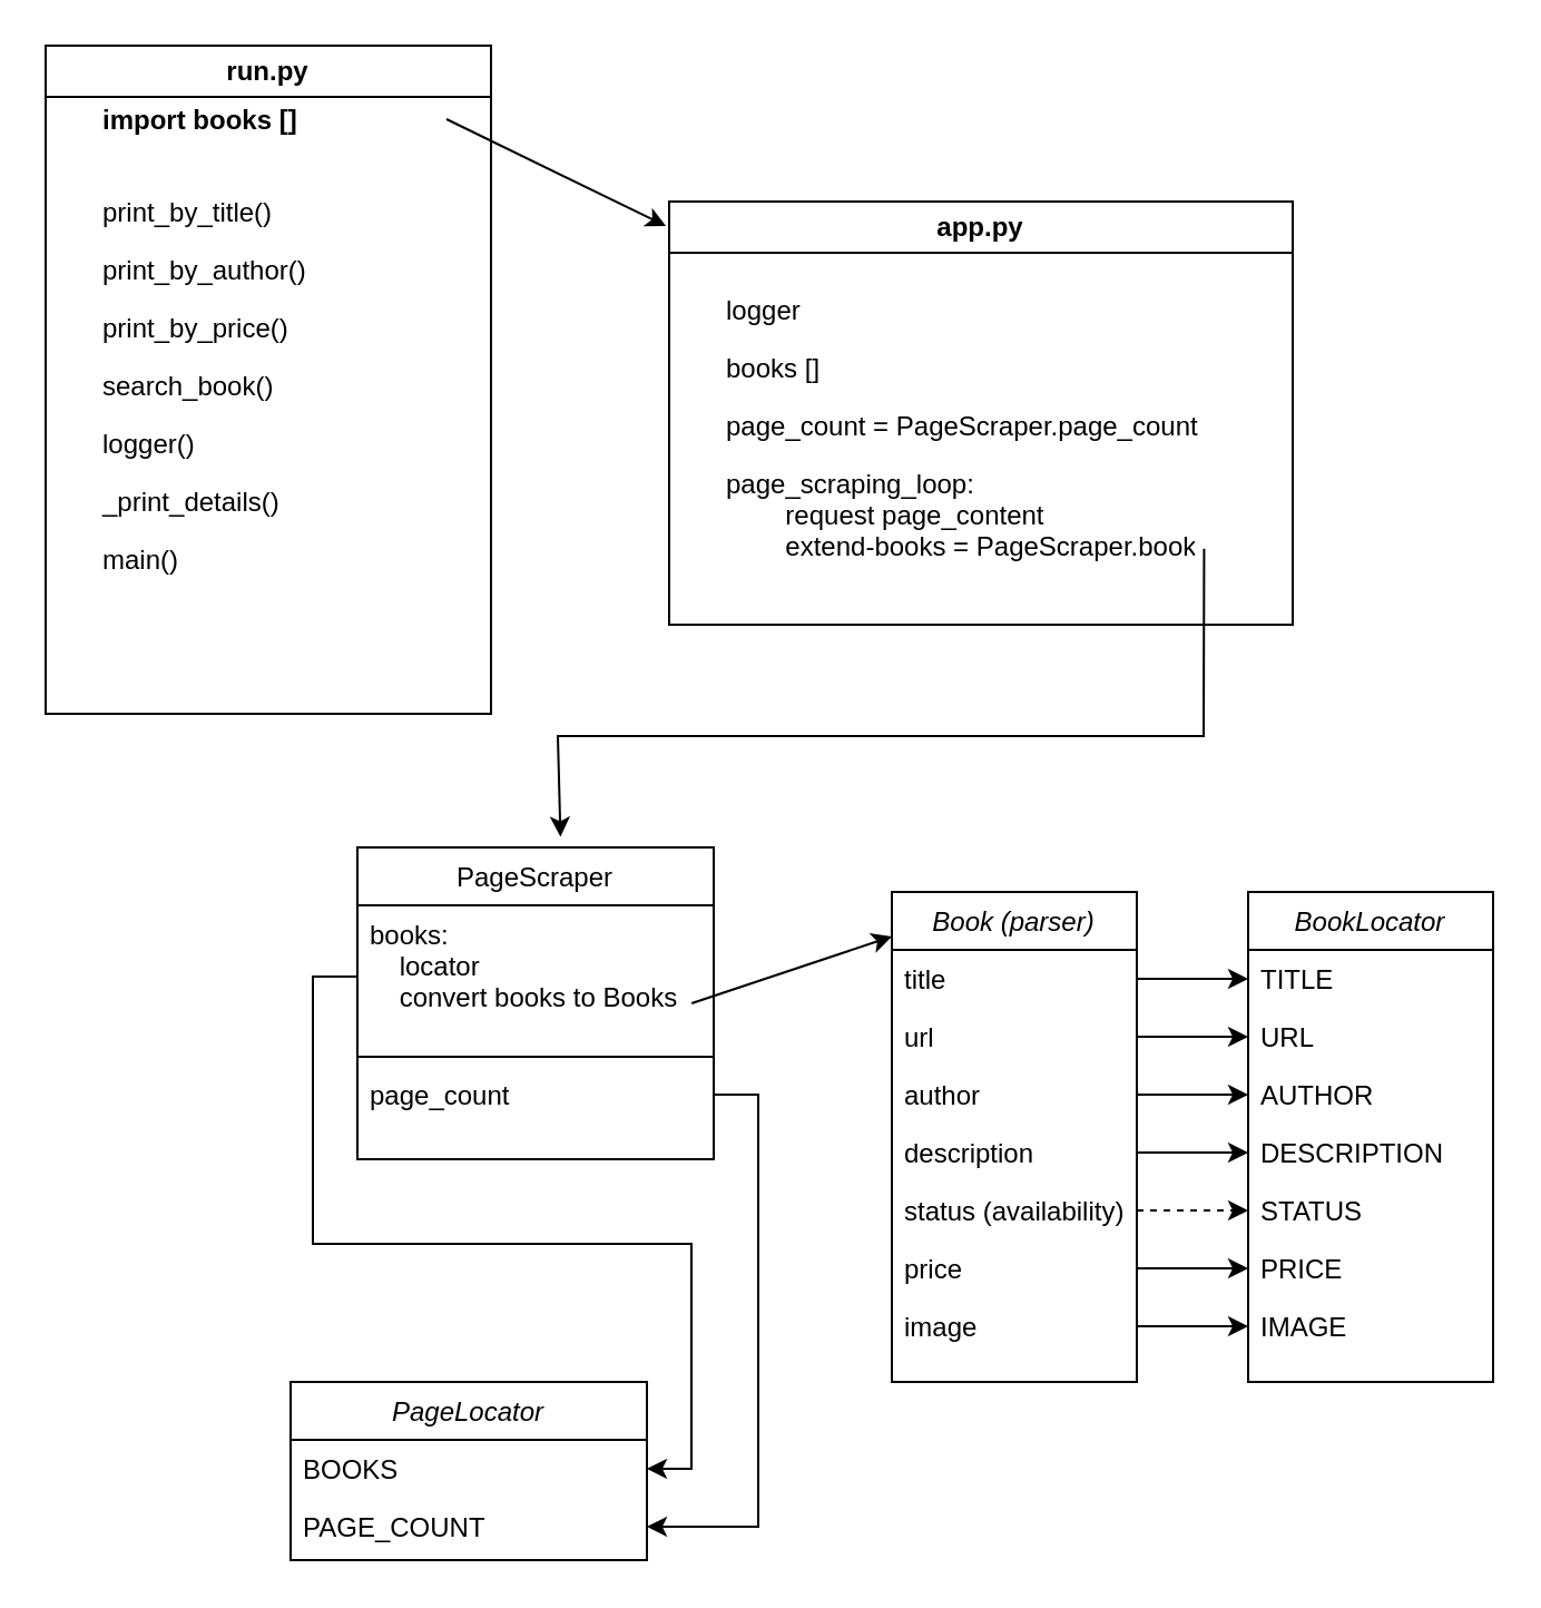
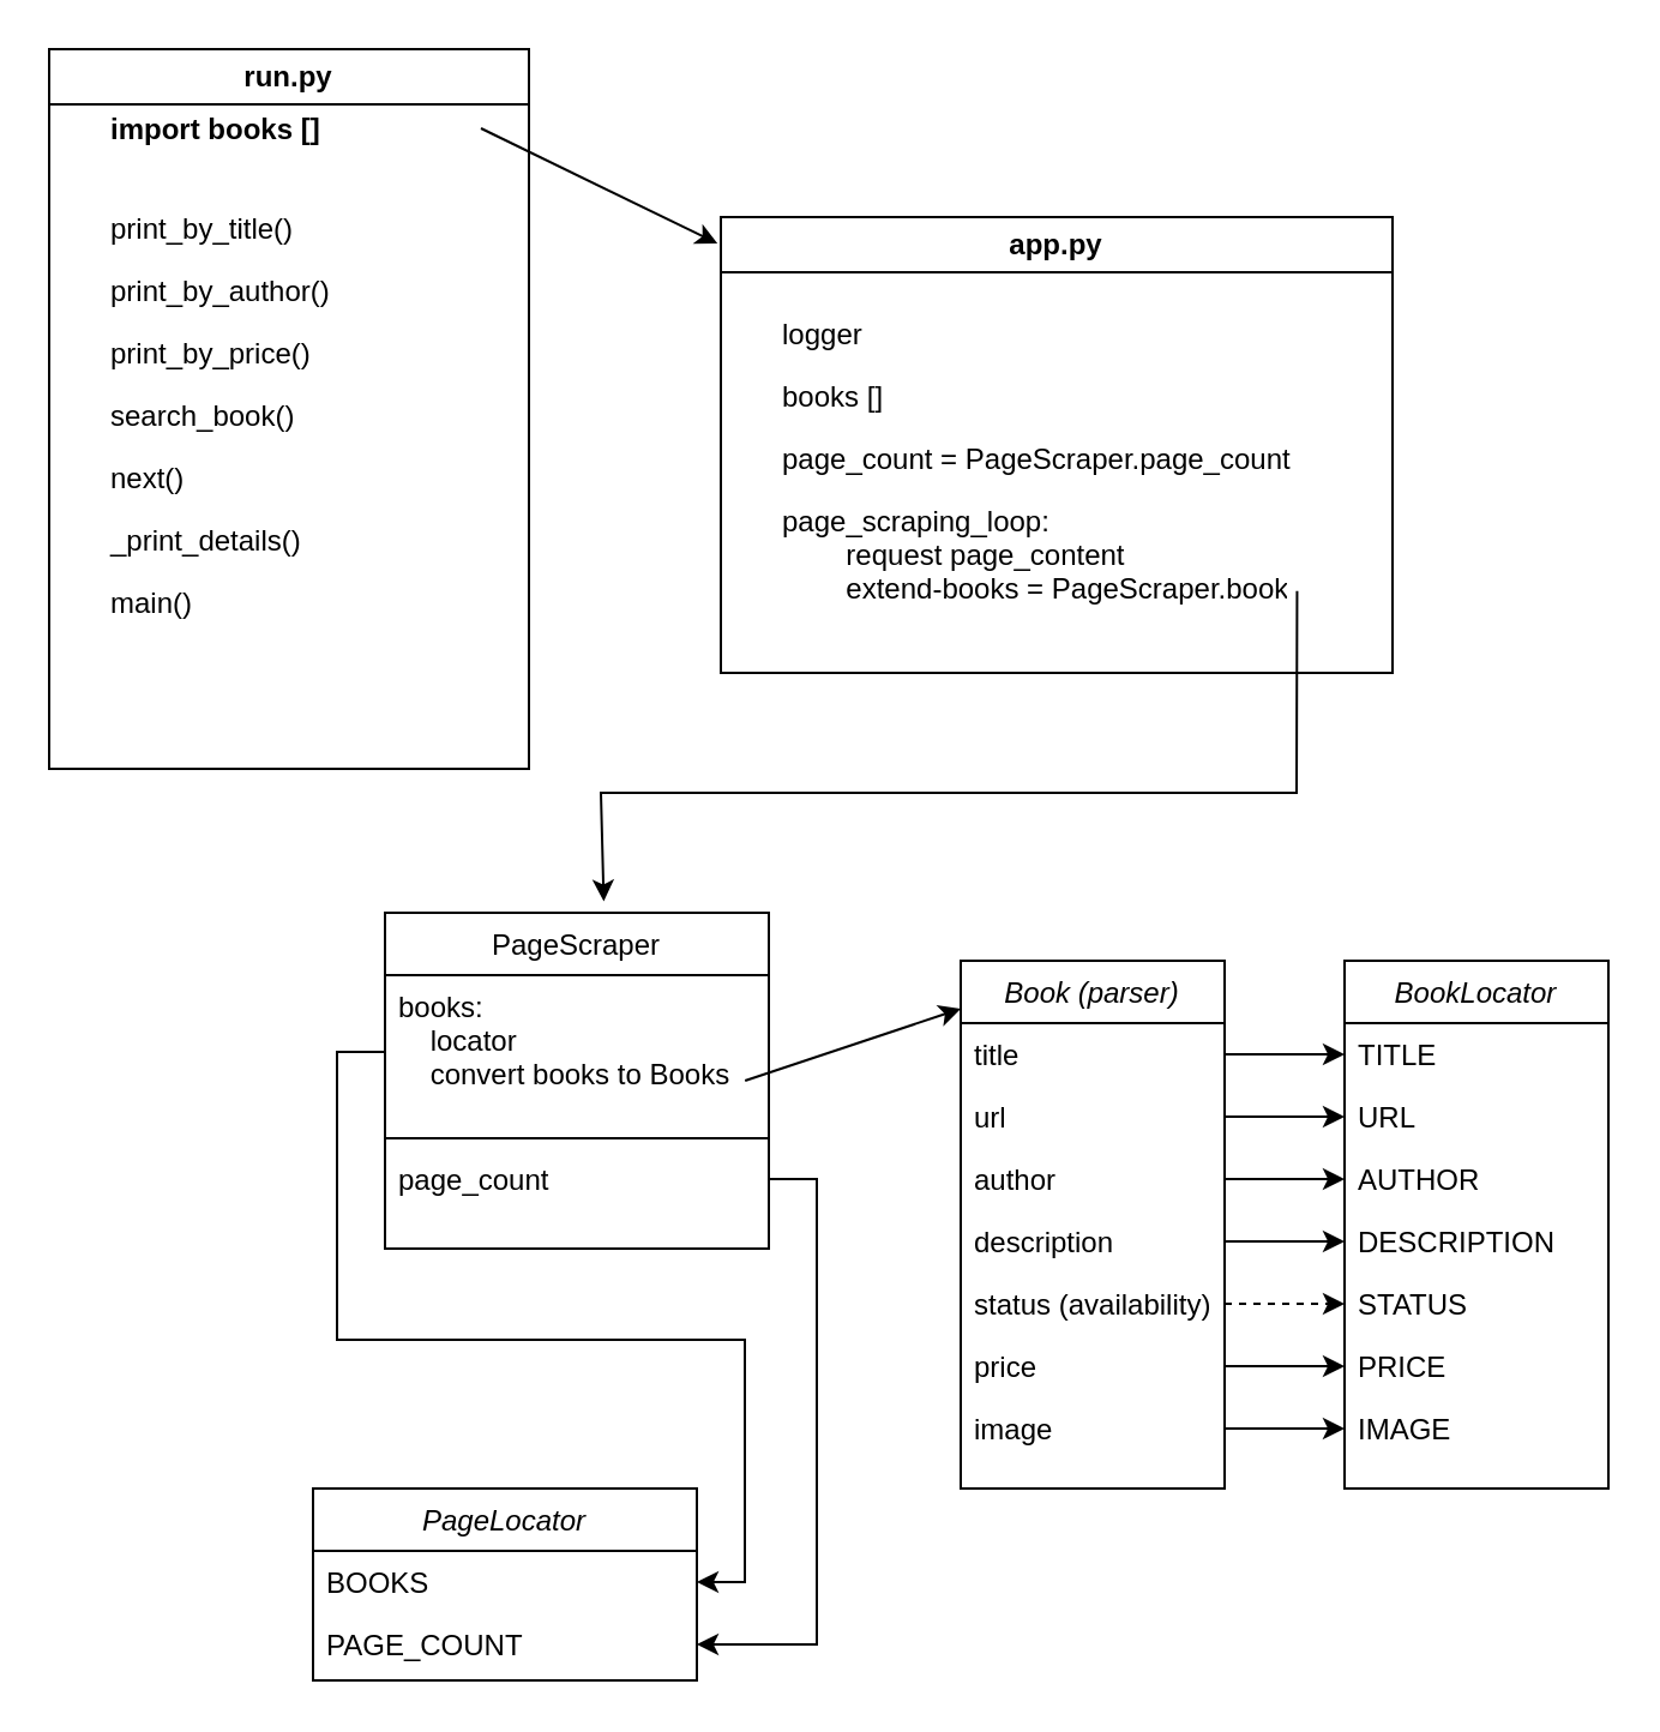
  <mxCell id="0" />
  <mxCell id="1" parent="0" />
  <mxCell id="2" value="Book (parser)" style="swimlane;fontStyle=2;align=center;verticalAlign=top;childLayout=stackLayout;horizontal=1;startSize=26;horizontalStack=0;resizeParent=1;resizeLast=0;collapsible=1;marginBottom=0;rounded=0;shadow=0;strokeWidth=1;" parent="1" vertex="1"><mxGeometry x="400" y="400" width="110" height="220" as="geometry"><mxRectangle x="230" y="140" width="160" height="26" as="alternateBounds" /></mxGeometry></mxCell>
  <mxCell id="3" value="title" style="text;align=left;verticalAlign=top;spacingLeft=4;spacingRight=4;overflow=hidden;rotatable=0;points=[[0,0.5],[1,0.5]];portConstraint=eastwest;" parent="2" vertex="1"><mxGeometry y="26" width="110" height="26" as="geometry" /></mxCell>
  <mxCell id="4" value="url" style="text;align=left;verticalAlign=top;spacingLeft=4;spacingRight=4;overflow=hidden;rotatable=0;points=[[0,0.5],[1,0.5]];portConstraint=eastwest;rounded=0;shadow=0;html=0;" parent="2" vertex="1"><mxGeometry y="52" width="110" height="26" as="geometry" /></mxCell>
  <mxCell id="5" value="author" style="text;align=left;verticalAlign=top;spacingLeft=4;spacingRight=4;overflow=hidden;rotatable=0;points=[[0,0.5],[1,0.5]];portConstraint=eastwest;rounded=0;shadow=0;html=0;" parent="2" vertex="1"><mxGeometry y="78" width="110" height="26" as="geometry" /></mxCell>
  <mxCell id="6" value="description" style="text;align=left;verticalAlign=top;spacingLeft=4;spacingRight=4;overflow=hidden;rotatable=0;points=[[0,0.5],[1,0.5]];portConstraint=eastwest;rounded=0;shadow=0;html=0;" vertex="1" parent="2"><mxGeometry y="104" width="110" height="26" as="geometry" /></mxCell>
  <mxCell id="7" value="status (availability)" style="text;align=left;verticalAlign=top;spacingLeft=4;spacingRight=4;overflow=hidden;rotatable=0;points=[[0,0.5],[1,0.5]];portConstraint=eastwest;rounded=0;shadow=0;html=0;" vertex="1" parent="2"><mxGeometry y="130" width="110" height="26" as="geometry" /></mxCell>
  <mxCell id="8" value="price" style="text;align=left;verticalAlign=top;spacingLeft=4;spacingRight=4;overflow=hidden;rotatable=0;points=[[0,0.5],[1,0.5]];portConstraint=eastwest;rounded=0;shadow=0;html=0;" vertex="1" parent="2"><mxGeometry y="156" width="110" height="26" as="geometry" /></mxCell>
  <mxCell id="9" value="image" style="text;align=left;verticalAlign=top;spacingLeft=4;spacingRight=4;overflow=hidden;rotatable=0;points=[[0,0.5],[1,0.5]];portConstraint=eastwest;rounded=0;shadow=0;html=0;" vertex="1" parent="2"><mxGeometry y="182" width="110" height="26" as="geometry" /></mxCell>
  <mxCell id="10" value="PageScraper" style="swimlane;fontStyle=0;align=center;verticalAlign=top;childLayout=stackLayout;horizontal=1;startSize=26;horizontalStack=0;resizeParent=1;resizeLast=0;collapsible=1;marginBottom=0;rounded=0;shadow=0;strokeWidth=1;" parent="1" vertex="1"><mxGeometry x="160" y="380" width="160" height="140" as="geometry"><mxRectangle x="550" y="140" width="160" height="26" as="alternateBounds" /></mxGeometry></mxCell>
  <mxCell id="11" value="books:&#10;    locator&#10;    convert books to Books" style="text;align=left;verticalAlign=top;spacingLeft=4;spacingRight=4;overflow=hidden;rotatable=0;points=[[0,0.5],[1,0.5]];portConstraint=eastwest;rounded=0;shadow=0;html=0;" parent="10" vertex="1"><mxGeometry y="26" width="160" height="64" as="geometry" /></mxCell>
  <mxCell id="12" value="" style="line;html=1;strokeWidth=1;align=left;verticalAlign=middle;spacingTop=-1;spacingLeft=3;spacingRight=3;rotatable=0;labelPosition=right;points=[];portConstraint=eastwest;" parent="10" vertex="1"><mxGeometry y="90" width="160" height="8" as="geometry" /></mxCell>
  <mxCell id="13" value="page_count&#10;" style="text;align=left;verticalAlign=top;spacingLeft=4;spacingRight=4;overflow=hidden;rotatable=0;points=[[0,0.5],[1,0.5]];portConstraint=eastwest;" parent="10" vertex="1"><mxGeometry y="98" width="160" height="26" as="geometry" /></mxCell>
  <mxCell id="14" value="BookLocator" style="swimlane;fontStyle=2;align=center;verticalAlign=top;childLayout=stackLayout;horizontal=1;startSize=26;horizontalStack=0;resizeParent=1;resizeLast=0;collapsible=1;marginBottom=0;rounded=0;shadow=0;strokeWidth=1;" vertex="1" parent="1"><mxGeometry x="560" y="400" width="110" height="220" as="geometry"><mxRectangle x="230" y="140" width="160" height="26" as="alternateBounds" /></mxGeometry></mxCell>
  <mxCell id="15" value="TITLE" style="text;align=left;verticalAlign=top;spacingLeft=4;spacingRight=4;overflow=hidden;rotatable=0;points=[[0,0.5],[1,0.5]];portConstraint=eastwest;" vertex="1" parent="14"><mxGeometry y="26" width="110" height="26" as="geometry" /></mxCell>
  <mxCell id="16" value="URL" style="text;align=left;verticalAlign=top;spacingLeft=4;spacingRight=4;overflow=hidden;rotatable=0;points=[[0,0.5],[1,0.5]];portConstraint=eastwest;rounded=0;shadow=0;html=0;" vertex="1" parent="14"><mxGeometry y="52" width="110" height="26" as="geometry" /></mxCell>
  <mxCell id="17" value="AUTHOR" style="text;align=left;verticalAlign=top;spacingLeft=4;spacingRight=4;overflow=hidden;rotatable=0;points=[[0,0.5],[1,0.5]];portConstraint=eastwest;rounded=0;shadow=0;html=0;" vertex="1" parent="14"><mxGeometry y="78" width="110" height="26" as="geometry" /></mxCell>
  <mxCell id="18" value="DESCRIPTION" style="text;align=left;verticalAlign=top;spacingLeft=4;spacingRight=4;overflow=hidden;rotatable=0;points=[[0,0.5],[1,0.5]];portConstraint=eastwest;rounded=0;shadow=0;html=0;" vertex="1" parent="14"><mxGeometry y="104" width="110" height="26" as="geometry" /></mxCell>
  <mxCell id="19" value="STATUS" style="text;align=left;verticalAlign=top;spacingLeft=4;spacingRight=4;overflow=hidden;rotatable=0;points=[[0,0.5],[1,0.5]];portConstraint=eastwest;rounded=0;shadow=0;html=0;" vertex="1" parent="14"><mxGeometry y="130" width="110" height="26" as="geometry" /></mxCell>
  <mxCell id="20" value="PRICE" style="text;align=left;verticalAlign=top;spacingLeft=4;spacingRight=4;overflow=hidden;rotatable=0;points=[[0,0.5],[1,0.5]];portConstraint=eastwest;rounded=0;shadow=0;html=0;" vertex="1" parent="14"><mxGeometry y="156" width="110" height="26" as="geometry" /></mxCell>
  <mxCell id="21" value="IMAGE" style="text;align=left;verticalAlign=top;spacingLeft=4;spacingRight=4;overflow=hidden;rotatable=0;points=[[0,0.5],[1,0.5]];portConstraint=eastwest;rounded=0;shadow=0;html=0;" vertex="1" parent="14"><mxGeometry y="182" width="110" height="26" as="geometry" /></mxCell>
  <mxCell id="22" value="run.py" style="swimlane;whiteSpace=wrap;html=1;" vertex="1" parent="1"><mxGeometry x="20" y="20" width="200" height="300" as="geometry" /></mxCell>
  <mxCell id="23" value="print_by_title()" style="text;align=left;verticalAlign=top;spacingLeft=4;spacingRight=4;overflow=hidden;rotatable=0;points=[[0,0.5],[1,0.5]];portConstraint=eastwest;rounded=0;shadow=0;html=0;spacingTop=0;strokeWidth=1;perimeterSpacing=0;" vertex="1" parent="22"><mxGeometry x="20" y="61.5" width="160" height="26" as="geometry" /></mxCell>
  <mxCell id="24" value="print_by_author()" style="text;align=left;verticalAlign=top;spacingLeft=4;spacingRight=4;overflow=hidden;rotatable=0;points=[[0,0.5],[1,0.5]];portConstraint=eastwest;rounded=0;shadow=0;html=0;spacingTop=0;strokeWidth=1;perimeterSpacing=0;" vertex="1" parent="22"><mxGeometry x="20" y="87.5" width="160" height="26" as="geometry" /></mxCell>
  <mxCell id="25" value="print_by_price()" style="text;align=left;verticalAlign=top;spacingLeft=4;spacingRight=4;overflow=hidden;rotatable=0;points=[[0,0.5],[1,0.5]];portConstraint=eastwest;rounded=0;shadow=0;html=0;spacingTop=0;strokeWidth=1;perimeterSpacing=0;" vertex="1" parent="22"><mxGeometry x="20" y="113.5" width="160" height="26" as="geometry" /></mxCell>
  <mxCell id="26" value="search_book()" style="text;align=left;verticalAlign=top;spacingLeft=4;spacingRight=4;overflow=hidden;rotatable=0;points=[[0,0.5],[1,0.5]];portConstraint=eastwest;rounded=0;shadow=0;html=0;spacingTop=0;strokeWidth=1;perimeterSpacing=0;" vertex="1" parent="22"><mxGeometry x="20" y="139.5" width="160" height="26" as="geometry" /></mxCell>
- <mxCell id="27" value="logger()" style="text;align=left;verticalAlign=top;spacingLeft=4;spacingRight=4;overflow=hidden;rotatable=0;points=[[0,0.5],[1,0.5]];portConstraint=eastwest;rounded=0;shadow=0;html=0;spacingTop=0;strokeWidth=1;perimeterSpacing=0;" vertex="1" parent="22"><mxGeometry x="20" y="165.5" width="160" height="26" as="geometry" /></mxCell>
+ <mxCell id="27" value="next()" style="text;align=left;verticalAlign=top;spacingLeft=4;spacingRight=4;overflow=hidden;rotatable=0;points=[[0,0.5],[1,0.5]];portConstraint=eastwest;rounded=0;shadow=0;html=0;spacingTop=0;strokeWidth=1;perimeterSpacing=0;" vertex="1" parent="22"><mxGeometry x="20" y="165.5" width="160" height="26" as="geometry" /></mxCell>
  <mxCell id="28" value="_print_details()" style="text;align=left;verticalAlign=top;spacingLeft=4;spacingRight=4;overflow=hidden;rotatable=0;points=[[0,0.5],[1,0.5]];portConstraint=eastwest;rounded=0;shadow=0;html=0;spacingTop=0;strokeWidth=1;perimeterSpacing=0;" vertex="1" parent="22"><mxGeometry x="20" y="191.5" width="160" height="26" as="geometry" /></mxCell>
  <mxCell id="29" value="main()" style="text;align=left;verticalAlign=top;spacingLeft=4;spacingRight=4;overflow=hidden;rotatable=0;points=[[0,0.5],[1,0.5]];portConstraint=eastwest;rounded=0;shadow=0;html=0;spacingTop=0;strokeWidth=1;perimeterSpacing=0;" vertex="1" parent="22"><mxGeometry x="20" y="217.5" width="160" height="26" as="geometry" /></mxCell>
  <mxCell id="30" value="import books []" style="text;align=left;verticalAlign=top;spacingLeft=4;spacingRight=4;overflow=hidden;rotatable=0;points=[[0,0.5],[1,0.5]];portConstraint=eastwest;rounded=0;shadow=0;html=0;spacingTop=0;strokeWidth=1;perimeterSpacing=0;fontStyle=1" vertex="1" parent="22"><mxGeometry x="20" y="20" width="160" height="26" as="geometry" /></mxCell>
  <mxCell id="31" value="app.py" style="swimlane;whiteSpace=wrap;html=1;" vertex="1" parent="1"><mxGeometry x="300" y="90" width="280" height="190" as="geometry" /></mxCell>
  <mxCell id="32" value="books []" style="text;align=left;verticalAlign=top;spacingLeft=4;spacingRight=4;overflow=hidden;rotatable=0;points=[[0,0.5],[1,0.5]];portConstraint=eastwest;rounded=0;shadow=0;html=0;spacingTop=0;strokeWidth=1;perimeterSpacing=0;" vertex="1" parent="31"><mxGeometry x="20" y="61.5" width="160" height="26" as="geometry" /></mxCell>
  <mxCell id="33" value="page_count = PageScraper.page_count " style="text;align=left;verticalAlign=top;spacingLeft=4;spacingRight=4;overflow=hidden;rotatable=0;points=[[0,0.5],[1,0.5]];portConstraint=eastwest;rounded=0;shadow=0;html=0;spacingTop=0;strokeWidth=1;perimeterSpacing=0;" vertex="1" parent="31"><mxGeometry x="20" y="87.5" width="230" height="26" as="geometry" /></mxCell>
  <mxCell id="34" value="page_scraping_loop:&#10;        request page_content&#10;        extend-books = PageScraper.books" style="text;align=left;verticalAlign=top;spacingLeft=4;spacingRight=4;overflow=hidden;rotatable=0;points=[[0,0.5],[1,0.5]];portConstraint=eastwest;rounded=0;shadow=0;html=0;spacingTop=0;strokeWidth=1;perimeterSpacing=0;" vertex="1" parent="31"><mxGeometry x="20" y="113.5" width="220" height="126.5" as="geometry" /></mxCell>
  <mxCell id="35" value="logger" style="text;align=left;verticalAlign=top;spacingLeft=4;spacingRight=4;overflow=hidden;rotatable=0;points=[[0,0.5],[1,0.5]];portConstraint=eastwest;rounded=0;shadow=0;html=0;spacingTop=0;strokeWidth=1;perimeterSpacing=0;" vertex="1" parent="31"><mxGeometry x="20" y="35.5" width="160" height="26" as="geometry" /></mxCell>
  <mxCell id="36" value="" style="endArrow=classic;html=1;rounded=0;" edge="1" parent="1" source="3" target="15"><mxGeometry width="50" height="50" relative="1" as="geometry"><mxPoint x="250" y="440" as="sourcePoint" /><mxPoint x="300" y="440" as="targetPoint" /></mxGeometry></mxCell>
  <mxCell id="37" value="" style="endArrow=classic;html=1;rounded=0;" edge="1" parent="1" source="4" target="16"><mxGeometry width="50" height="50" relative="1" as="geometry"><mxPoint x="520" y="449" as="sourcePoint" /><mxPoint x="570" y="449" as="targetPoint" /></mxGeometry></mxCell>
  <mxCell id="38" value="" style="endArrow=classic;html=1;rounded=0;" edge="1" parent="1" source="5" target="17"><mxGeometry width="50" height="50" relative="1" as="geometry"><mxPoint x="520" y="475" as="sourcePoint" /><mxPoint x="570" y="475" as="targetPoint" /></mxGeometry></mxCell>
  <mxCell id="39" value="PageLocator" style="swimlane;fontStyle=2;align=center;verticalAlign=top;childLayout=stackLayout;horizontal=1;startSize=26;horizontalStack=0;resizeParent=1;resizeLast=0;collapsible=1;marginBottom=0;rounded=0;shadow=0;strokeWidth=1;" vertex="1" parent="1"><mxGeometry x="130" y="620" width="160" height="80" as="geometry"><mxRectangle x="230" y="140" width="160" height="26" as="alternateBounds" /></mxGeometry></mxCell>
  <mxCell id="40" value="BOOKS" style="text;align=left;verticalAlign=top;spacingLeft=4;spacingRight=4;overflow=hidden;rotatable=0;points=[[0,0.5],[1,0.5]];portConstraint=eastwest;" vertex="1" parent="39"><mxGeometry y="26" width="160" height="26" as="geometry" /></mxCell>
  <mxCell id="41" value="PAGE_COUNT" style="text;align=left;verticalAlign=top;spacingLeft=4;spacingRight=4;overflow=hidden;rotatable=0;points=[[0,0.5],[1,0.5]];portConstraint=eastwest;rounded=0;shadow=0;html=0;" vertex="1" parent="39"><mxGeometry y="52" width="160" height="26" as="geometry" /></mxCell>
  <mxCell id="42" value="" style="endArrow=classic;html=1;rounded=0;" edge="1" parent="1" source="6" target="18"><mxGeometry width="50" height="50" relative="1" as="geometry"><mxPoint x="520" y="501" as="sourcePoint" /><mxPoint x="570" y="501" as="targetPoint" /></mxGeometry></mxCell>
  <mxCell id="43" value="" style="endArrow=classic;html=1;rounded=0;dashed=1;" edge="1" parent="1" source="7" target="19"><mxGeometry width="50" height="50" relative="1" as="geometry"><mxPoint x="530" y="511" as="sourcePoint" /><mxPoint x="580" y="511" as="targetPoint" /></mxGeometry></mxCell>
  <mxCell id="44" value="" style="endArrow=classic;html=1;rounded=0;" edge="1" parent="1" source="8" target="20"><mxGeometry width="50" height="50" relative="1" as="geometry"><mxPoint x="540" y="521" as="sourcePoint" /><mxPoint x="590" y="521" as="targetPoint" /></mxGeometry></mxCell>
  <mxCell id="45" value="" style="endArrow=classic;html=1;rounded=0;exitX=1;exitY=0.5;exitDx=0;exitDy=0;" edge="1" parent="1" source="9" target="21"><mxGeometry width="50" height="50" relative="1" as="geometry"><mxPoint x="550" y="531" as="sourcePoint" /><mxPoint x="600" y="531" as="targetPoint" /></mxGeometry></mxCell>
  <mxCell id="46" value="" style="endArrow=classic;html=1;rounded=0;entryX=1;entryY=0.5;entryDx=0;entryDy=0;exitX=1;exitY=0.5;exitDx=0;exitDy=0;" edge="1" parent="1" source="13" target="41"><mxGeometry width="50" height="50" relative="1" as="geometry"><mxPoint x="250" y="720" as="sourcePoint" /><mxPoint x="300" y="670" as="targetPoint" /><Array as="points"><mxPoint x="340" y="491" /><mxPoint x="340" y="685" /></Array></mxGeometry></mxCell>
  <mxCell id="47" style="edgeStyle=orthogonalEdgeStyle;rounded=0;orthogonalLoop=1;jettySize=auto;html=1;" edge="1" parent="1" source="11" target="40"><mxGeometry relative="1" as="geometry" /></mxCell>
  <mxCell id="48" value="" style="endArrow=classic;html=1;rounded=0;exitX=0.938;exitY=0.687;exitDx=0;exitDy=0;exitPerimeter=0;entryX=0;entryY=0.091;entryDx=0;entryDy=0;entryPerimeter=0;" edge="1" parent="1" source="11" target="2"><mxGeometry width="50" height="50" relative="1" as="geometry"><mxPoint x="250" y="720" as="sourcePoint" /><mxPoint x="300" y="670" as="targetPoint" /></mxGeometry></mxCell>
  <mxCell id="49" value="" style="endArrow=classic;html=1;rounded=0;entryX=0.57;entryY=-0.034;entryDx=0;entryDy=0;exitX=1.001;exitY=0.335;exitDx=0;exitDy=0;exitPerimeter=0;entryPerimeter=0;" edge="1" parent="1" source="34" target="10"><mxGeometry width="50" height="50" relative="1" as="geometry"><mxPoint x="250" y="320" as="sourcePoint" /><mxPoint x="300" y="270" as="targetPoint" /><Array as="points"><mxPoint x="540" y="330" /><mxPoint x="250" y="330" /></Array></mxGeometry></mxCell>
  <mxCell id="50" value="" style="endArrow=classic;html=1;rounded=0;exitX=1;exitY=0.5;exitDx=0;exitDy=0;entryX=-0.005;entryY=0.058;entryDx=0;entryDy=0;entryPerimeter=0;" edge="1" parent="1" source="30" target="31"><mxGeometry width="50" height="50" relative="1" as="geometry"><mxPoint x="250" y="320" as="sourcePoint" /><mxPoint x="300" y="270" as="targetPoint" /></mxGeometry></mxCell>
